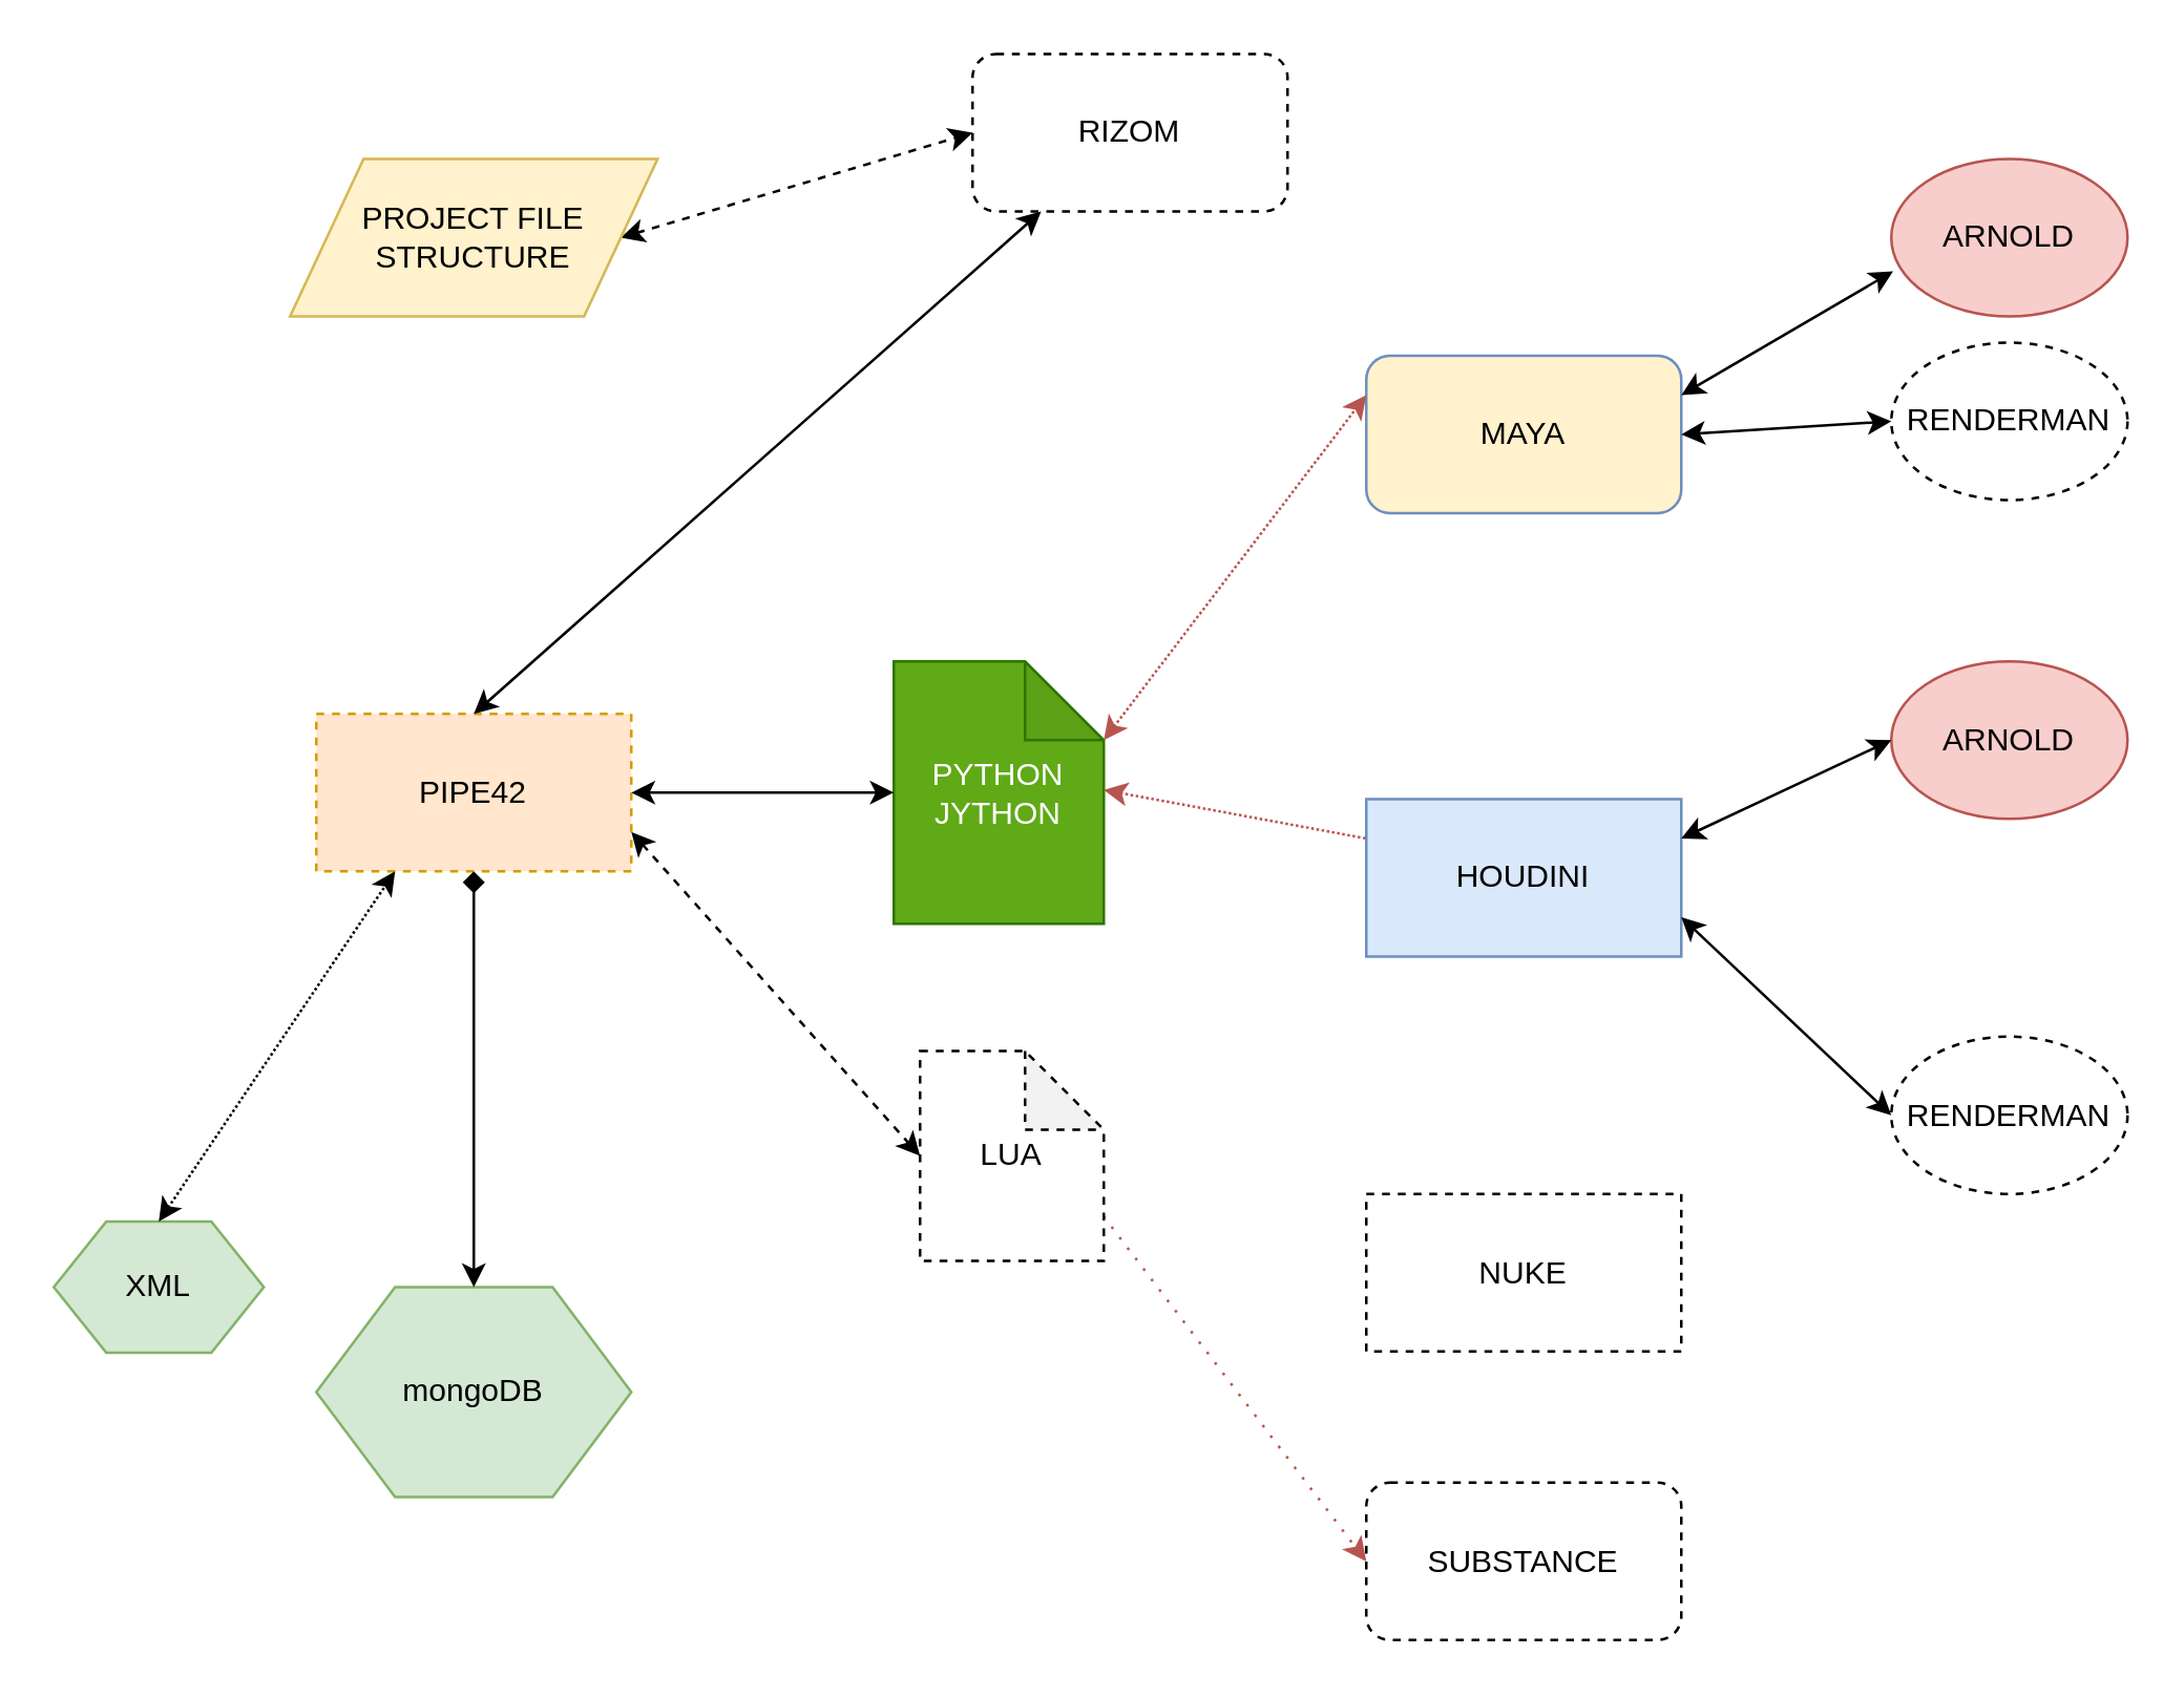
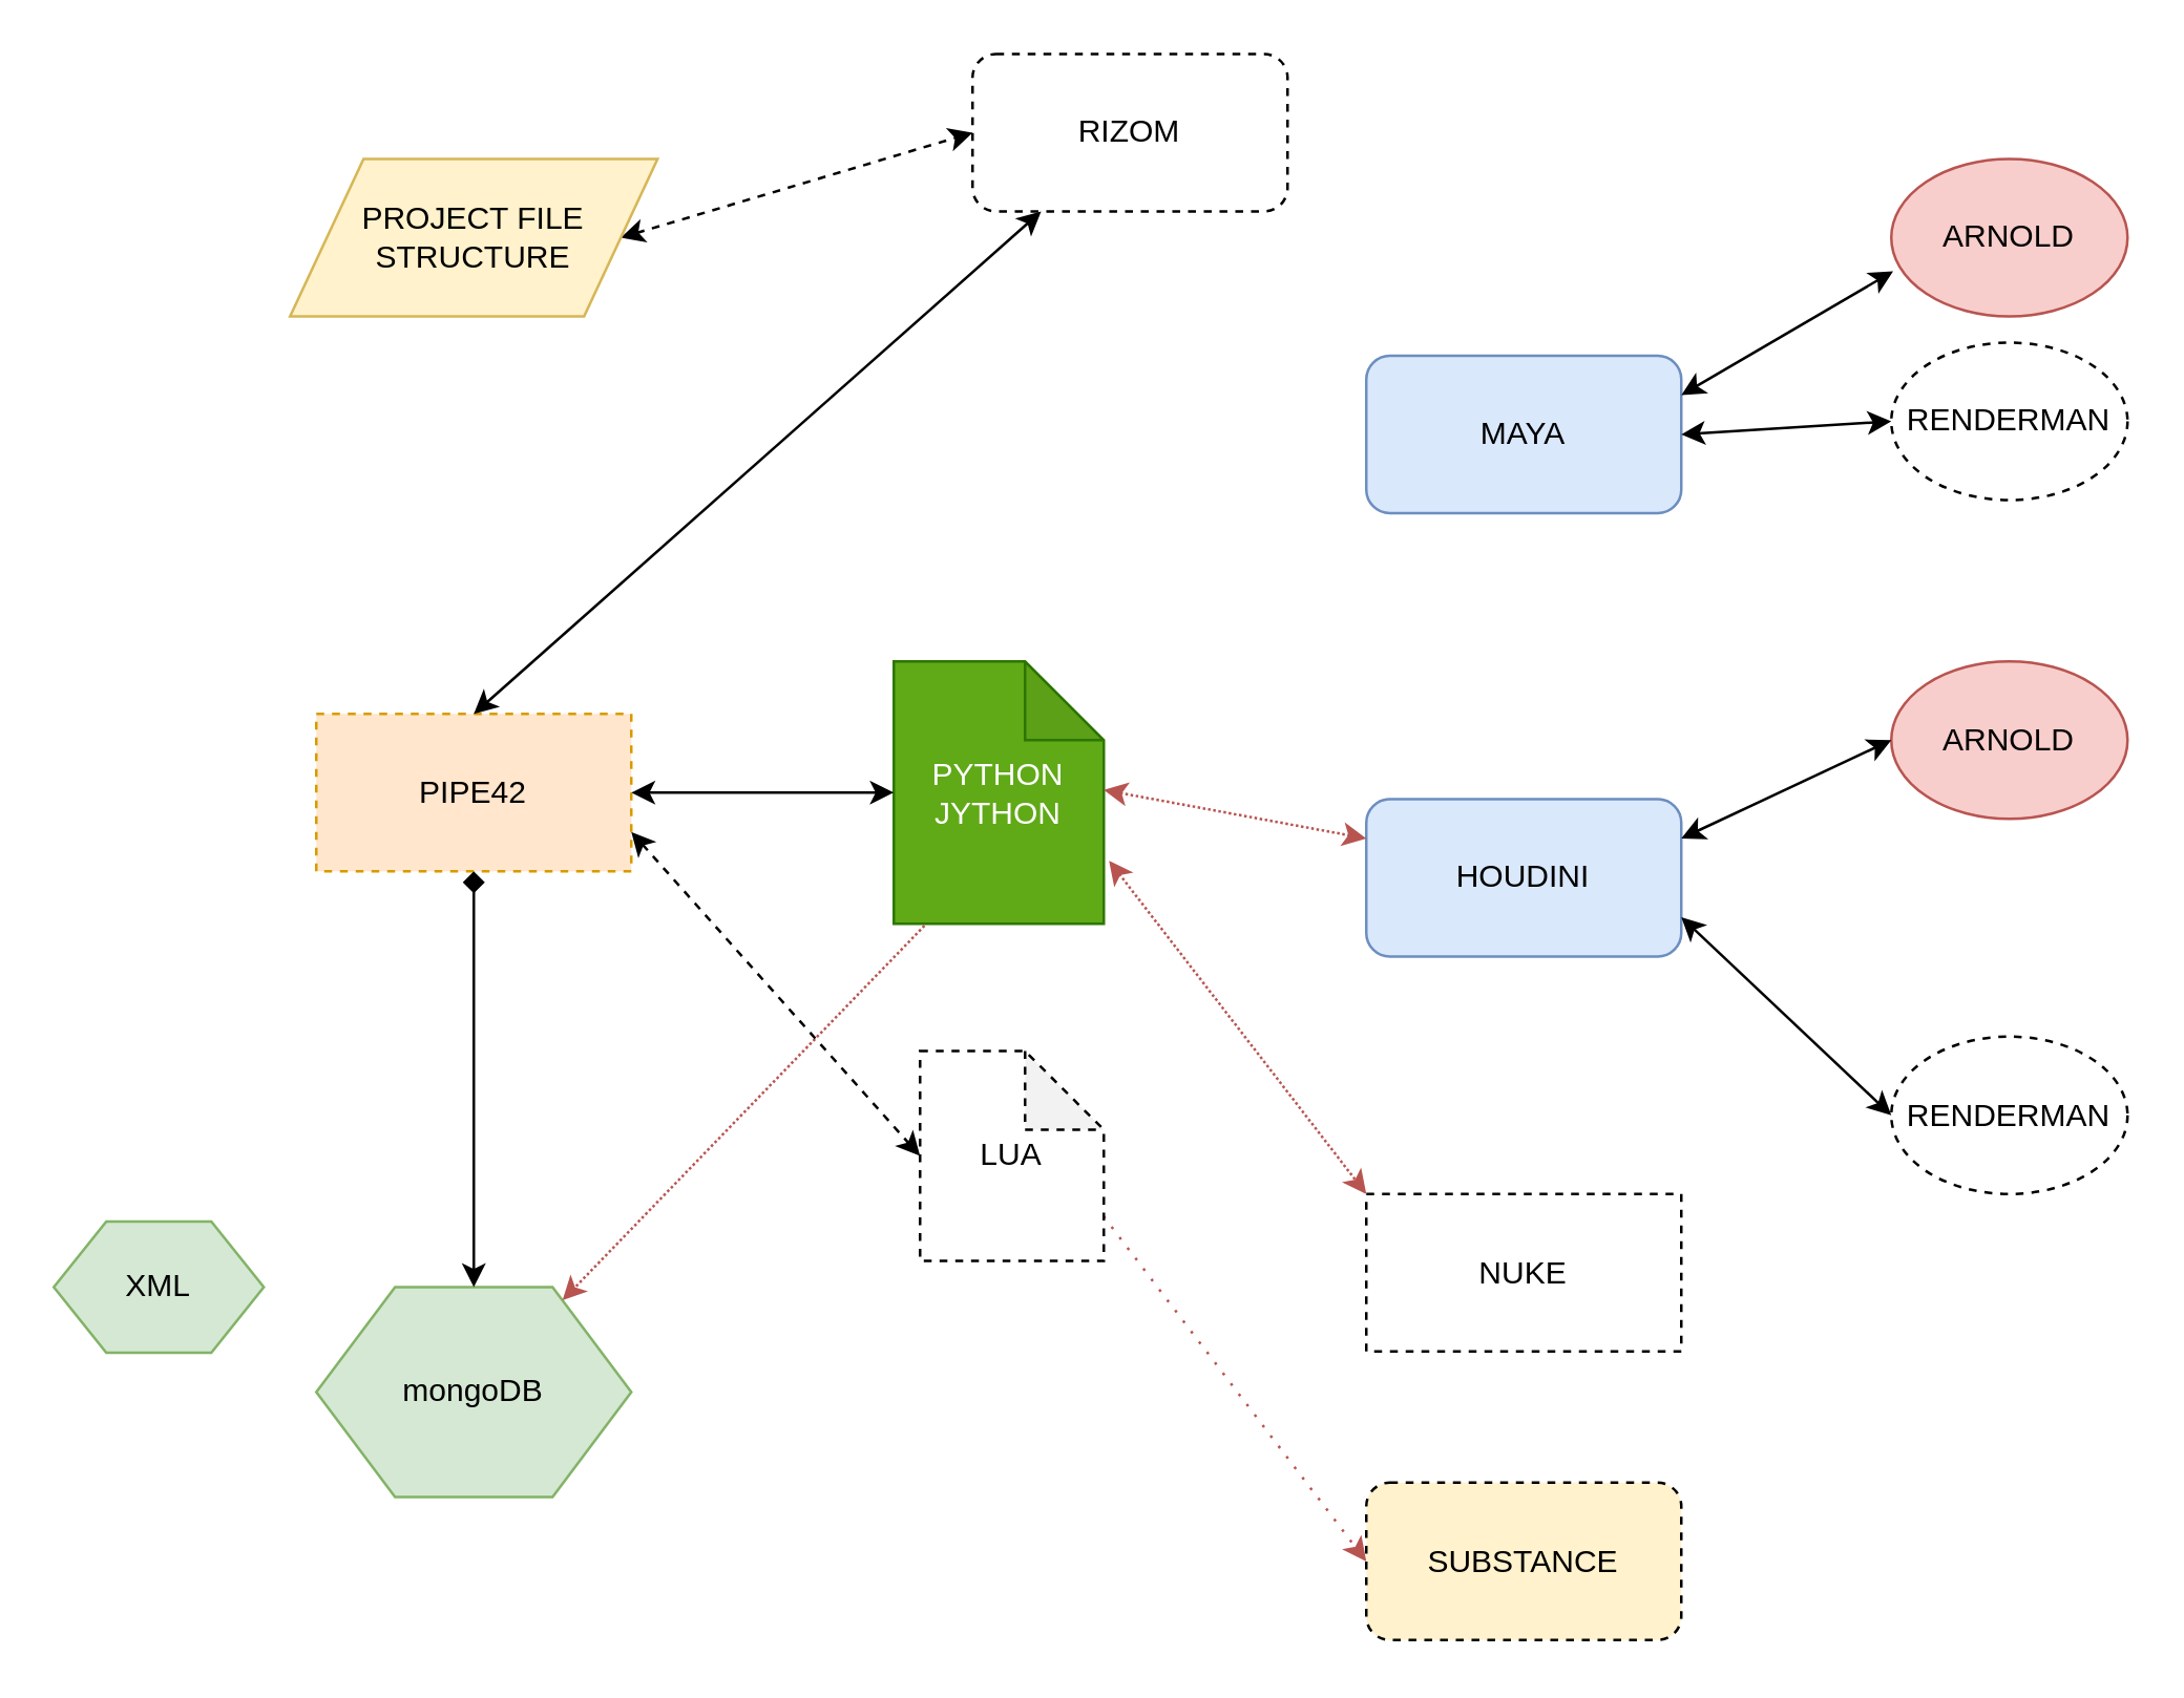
  <mxCell id="0" />
  <mxCell id="1" parent="0" />
  <mxCell id="2" value="PIPE42" style="rounded=0;whiteSpace=wrap;html=1;fillColor=#ffe6cc;strokeColor=#d79b00;dashed=1;" vertex="1" parent="1"><mxGeometry x="120" y="271.5" width="120" height="60" as="geometry" /></mxCell>
- <mxCell id="3" value="MAYA" style="rounded=1;whiteSpace=wrap;html=1;fillColor=#fff2cc;strokeColor=#6c8ebf;" vertex="1" parent="1"><mxGeometry x="520" y="135" width="120" height="60" as="geometry" /></mxCell>
- <mxCell id="4" value="HOUDINI" style="whiteSpace=wrap;html=1;fillColor=#dae8fc;strokeColor=#6c8ebf;rounded=0;" vertex="1" parent="1"><mxGeometry x="520" y="304" width="120" height="60" as="geometry" /></mxCell>
+ <mxCell id="3" value="MAYA" style="rounded=1;whiteSpace=wrap;html=1;fillColor=#dae8fc;strokeColor=#6c8ebf;" vertex="1" parent="1"><mxGeometry x="520" y="135" width="120" height="60" as="geometry" /></mxCell>
+ <mxCell id="4" value="HOUDINI" style="rounded=1;whiteSpace=wrap;html=1;fillColor=#dae8fc;strokeColor=#6c8ebf;" vertex="1" parent="1"><mxGeometry x="520" y="304" width="120" height="60" as="geometry" /></mxCell>
  <mxCell id="5" value="NUKE" style="whiteSpace=wrap;html=1;dashed=1;rounded=0;" vertex="1" parent="1"><mxGeometry x="520" y="454.5" width="120" height="60" as="geometry" /></mxCell>
- <mxCell id="6" value="SUBSTANCE" style="rounded=1;whiteSpace=wrap;html=1;dashed=1;" vertex="1" parent="1"><mxGeometry x="520" y="564.5" width="120" height="60" as="geometry" /></mxCell>
+ <mxCell id="6" value="SUBSTANCE" style="rounded=1;whiteSpace=wrap;html=1;dashed=1;fillColor=#fff2cc;" vertex="1" parent="1"><mxGeometry x="520" y="564.5" width="120" height="60" as="geometry" /></mxCell>
  <mxCell id="7" value="RIZOM" style="rounded=1;whiteSpace=wrap;html=1;dashed=1;" vertex="1" parent="1"><mxGeometry x="370" y="20" width="120" height="60" as="geometry" /></mxCell>
  <mxCell id="8" value="" style="endArrow=classic;startArrow=classic;html=1;strokeColor=#000000;entryX=0;entryY=0.5;entryDx=0;entryDy=0;dashed=1;exitX=1;exitY=0.5;exitDx=0;exitDy=0;" edge="1" parent="1" source="20" target="7"><mxGeometry width="50" height="50" relative="1" as="geometry"><mxPoint x="240" y="610" as="sourcePoint" /><mxPoint x="290" y="560" as="targetPoint" /></mxGeometry></mxCell>
  <mxCell id="9" value="" style="endArrow=classic;startArrow=classic;html=1;strokeColor=#b85450;entryX=0;entryY=0.5;entryDx=0;entryDy=0;exitX=0;exitY=0;exitDx=60;exitDy=50;dashed=1;exitPerimeter=0;fillColor=#f8cecc;dashPattern=1 4;" edge="1" parent="1" source="27" target="6"><mxGeometry width="50" height="50" relative="1" as="geometry"><mxPoint x="240" y="610" as="sourcePoint" /><mxPoint x="290" y="560" as="targetPoint" /></mxGeometry></mxCell>
  <mxCell id="10" value="ARNOLD" style="ellipse;whiteSpace=wrap;html=1;fillColor=#f8cecc;strokeColor=#b85450;" vertex="1" parent="1"><mxGeometry x="720" y="60" width="90" height="60" as="geometry" /></mxCell>
  <mxCell id="11" value="" style="endArrow=classic;startArrow=classic;html=1;strokeColor=#000000;entryX=0.008;entryY=0.713;entryDx=0;entryDy=0;entryPerimeter=0;exitX=1;exitY=0.25;exitDx=0;exitDy=0;" edge="1" parent="1" source="3" target="10"><mxGeometry width="50" height="50" relative="1" as="geometry"><mxPoint x="260" y="580" as="sourcePoint" /><mxPoint x="310" y="530" as="targetPoint" /></mxGeometry></mxCell>
  <mxCell id="12" value="RENDERMAN" style="ellipse;whiteSpace=wrap;html=1;dashed=1;" vertex="1" parent="1"><mxGeometry x="720" y="130" width="90" height="60" as="geometry" /></mxCell>
  <mxCell id="13" value="" style="endArrow=classic;startArrow=classic;html=1;strokeColor=#000000;entryX=0;entryY=0.5;entryDx=0;entryDy=0;exitX=1;exitY=0.5;exitDx=0;exitDy=0;" edge="1" parent="1" source="3" target="12"><mxGeometry width="50" height="50" relative="1" as="geometry"><mxPoint x="260" y="580" as="sourcePoint" /><mxPoint x="310" y="530" as="targetPoint" /></mxGeometry></mxCell>
  <mxCell id="14" value="RENDERMAN" style="ellipse;whiteSpace=wrap;html=1;dashed=1;" vertex="1" parent="1"><mxGeometry x="720" y="394.5" width="90" height="60" as="geometry" /></mxCell>
  <mxCell id="15" value="ARNOLD" style="ellipse;whiteSpace=wrap;html=1;fillColor=#f8cecc;strokeColor=#b85450;" vertex="1" parent="1"><mxGeometry x="720" y="251.5" width="90" height="60" as="geometry" /></mxCell>
  <mxCell id="16" value="" style="endArrow=classic;startArrow=classic;html=1;strokeColor=#000000;entryX=0;entryY=0.5;entryDx=0;entryDy=0;exitX=1;exitY=0.75;exitDx=0;exitDy=0;" edge="1" parent="1" source="4" target="14"><mxGeometry width="50" height="50" relative="1" as="geometry"><mxPoint x="260" y="621.5" as="sourcePoint" /><mxPoint x="310" y="571.5" as="targetPoint" /></mxGeometry></mxCell>
  <mxCell id="17" value="" style="endArrow=classic;startArrow=classic;html=1;strokeColor=#000000;entryX=0;entryY=0.5;entryDx=0;entryDy=0;exitX=1;exitY=0.25;exitDx=0;exitDy=0;" edge="1" parent="1" source="4" target="15"><mxGeometry width="50" height="50" relative="1" as="geometry"><mxPoint x="260" y="671.5" as="sourcePoint" /><mxPoint x="310" y="621.5" as="targetPoint" /></mxGeometry></mxCell>
  <mxCell id="18" value="mongoDB" style="shape=hexagon;perimeter=hexagonPerimeter2;whiteSpace=wrap;html=1;fillColor=#d5e8d4;strokeColor=#82b366;" vertex="1" parent="1"><mxGeometry x="120" y="490" width="120" height="80" as="geometry" /></mxCell>
  <mxCell id="19" value="" style="endArrow=diamond;startArrow=classic;html=1;strokeColor=#000000;entryX=0.5;entryY=1;entryDx=0;entryDy=0;" edge="1" parent="1" source="18" target="2"><mxGeometry width="50" height="50" relative="1" as="geometry"><mxPoint x="120" y="661.5" as="sourcePoint" /><mxPoint x="170" y="611.5" as="targetPoint" /></mxGeometry></mxCell>
  <mxCell id="20" value="PROJECT FILE&lt;br&gt;STRUCTURE" style="shape=parallelogram;perimeter=parallelogramPerimeter;whiteSpace=wrap;html=1;fillColor=#fff2cc;strokeColor=#d6b656;" vertex="1" parent="1"><mxGeometry x="110" y="60" width="140" height="60" as="geometry" /></mxCell>
  <mxCell id="21" value="" style="endArrow=classic;startArrow=classic;html=1;strokeColor=#000000;exitX=0.5;exitY=0;exitDx=0;exitDy=0;" edge="1" parent="1" source="2" target="7"><mxGeometry width="50" height="50" relative="1" as="geometry"><mxPoint x="120" y="661.5" as="sourcePoint" /><mxPoint x="170" y="611.5" as="targetPoint" /></mxGeometry></mxCell>
- <mxCell id="22" value="" style="endArrow=classic;startArrow=classic;html=1;dashed=1;strokeColor=#b85450;fillColor=#f8cecc;dashPattern=1 1;entryX=0;entryY=0.25;entryDx=0;entryDy=0;exitX=0;exitY=0;exitDx=80;exitDy=30;exitPerimeter=0;" edge="1" parent="1" source="23" target="3"><mxGeometry width="50" height="50" relative="1" as="geometry"><mxPoint x="400" y="60" as="sourcePoint" /><mxPoint x="290" y="610" as="targetPoint" /></mxGeometry></mxCell>
+ <mxCell id="22" value="" style="endArrow=classic;startArrow=classic;html=1;dashed=1;strokeColor=#b85450;fillColor=#f8cecc;dashPattern=1 1;exitX=0;exitY=0;exitDx=80;exitDy=30;exitPerimeter=0;" edge="1" parent="1" source="23" target="18"><mxGeometry width="50" height="50" relative="1" as="geometry"><mxPoint x="400" y="60" as="sourcePoint" /><mxPoint x="290" y="610" as="targetPoint" /></mxGeometry></mxCell>
  <mxCell id="23" value="PYTHON&lt;br&gt;JYTHON" style="shape=note;whiteSpace=wrap;html=1;backgroundOutline=1;darkOpacity=0.05;fillColor=#60a917;strokeColor=#2D7600;fontColor=#ffffff;" vertex="1" parent="1"><mxGeometry x="340" y="251.5" width="80" height="100" as="geometry" /></mxCell>
- <mxCell id="24" value="" style="endArrow=none;startArrow=classic;html=1;dashed=1;strokeColor=#b85450;fillColor=#f8cecc;dashPattern=1 1;entryX=0;entryY=0.25;entryDx=0;entryDy=0;exitX=1;exitY=0.49;exitDx=0;exitDy=0;exitPerimeter=0;" edge="1" parent="1" source="23" target="4"><mxGeometry width="50" height="50" relative="1" as="geometry"><mxPoint x="280" y="105" as="sourcePoint" /><mxPoint x="510" y="190" as="targetPoint" /></mxGeometry></mxCell>
+ <mxCell id="24" value="" style="endArrow=classic;startArrow=classic;html=1;dashed=1;strokeColor=#b85450;fillColor=#f8cecc;dashPattern=1 1;entryX=0;entryY=0.25;entryDx=0;entryDy=0;exitX=1;exitY=0.49;exitDx=0;exitDy=0;exitPerimeter=0;" edge="1" parent="1" source="23" target="4"><mxGeometry width="50" height="50" relative="1" as="geometry"><mxPoint x="280" y="105" as="sourcePoint" /><mxPoint x="510" y="190" as="targetPoint" /></mxGeometry></mxCell>
  <mxCell id="25" value="" style="endArrow=classic;startArrow=classic;html=1;strokeColor=#000000;entryX=0;entryY=0.5;entryDx=0;entryDy=0;exitX=1;exitY=0.5;exitDx=0;exitDy=0;entryPerimeter=0;" edge="1" parent="1" source="2" target="23"><mxGeometry width="50" height="50" relative="1" as="geometry"><mxPoint x="250" y="340" as="sourcePoint" /><mxPoint x="136" y="340" as="targetPoint" /></mxGeometry></mxCell>
+ <mxCell id="26" value="" style="endArrow=classic;startArrow=classic;html=1;dashed=1;strokeColor=#b85450;fillColor=#f8cecc;dashPattern=1 1;entryX=0;entryY=0;entryDx=0;entryDy=0;exitX=1.025;exitY=0.76;exitDx=0;exitDy=0;exitPerimeter=0;entryPerimeter=0;" edge="1" parent="1" source="23" target="5"><mxGeometry width="50" height="50" relative="1" as="geometry"><mxPoint x="380" y="109" as="sourcePoint" /><mxPoint x="510" y="317.5" as="targetPoint" /></mxGeometry></mxCell>
  <mxCell id="27" value="LUA" style="shape=note;whiteSpace=wrap;html=1;backgroundOutline=1;darkOpacity=0.05;dashed=1;" vertex="1" parent="1"><mxGeometry x="350" y="400" width="70" height="80" as="geometry" /></mxCell>
  <mxCell id="28" value="" style="endArrow=classic;startArrow=classic;html=1;strokeColor=#000000;entryX=0;entryY=0.5;entryDx=0;entryDy=0;exitX=1;exitY=0.75;exitDx=0;exitDy=0;dashed=1;entryPerimeter=0;fillColor=#f8cecc;" edge="1" parent="1" source="2" target="27"><mxGeometry width="50" height="50" relative="1" as="geometry"><mxPoint x="230" y="390" as="sourcePoint" /><mxPoint x="320" y="460" as="targetPoint" /></mxGeometry></mxCell>
  <mxCell id="29" value="XML" style="shape=hexagon;perimeter=hexagonPerimeter2;whiteSpace=wrap;html=1;fillColor=#d5e8d4;strokeColor=#82b366;" vertex="1" parent="1"><mxGeometry x="20" y="465" width="80" height="50" as="geometry" /></mxCell>
- <mxCell id="30" value="" style="endArrow=classic;startArrow=classic;html=1;dashed=1;strokeColor=#000000;fillColor=#f8cecc;dashPattern=1 1;exitX=0.5;exitY=0;exitDx=0;exitDy=0;entryX=0.25;entryY=1;entryDx=0;entryDy=0;" edge="1" parent="1" source="29" target="2"><mxGeometry width="50" height="50" relative="1" as="geometry"><mxPoint x="-30" y="265.5" as="sourcePoint" /><mxPoint x="150" y="266" as="targetPoint" /></mxGeometry></mxCell>
